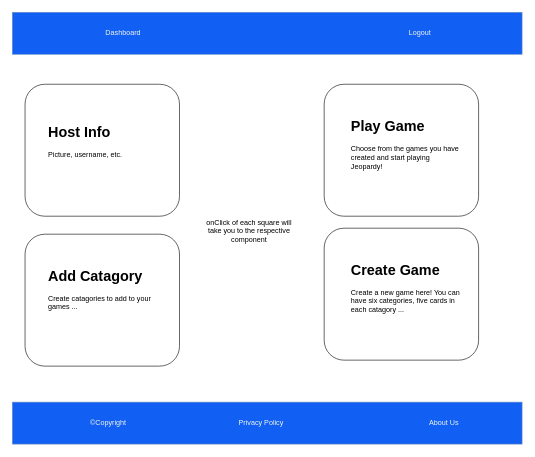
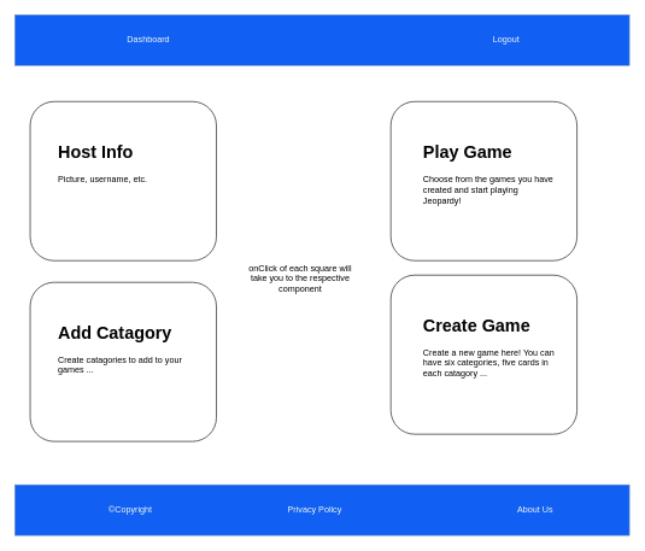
  <mxCell id="0" />
  <mxCell id="1" parent="0" />
  <mxCell id="2" value="" style="rounded=0;whiteSpace=wrap;html=1;fillColor=#115FF3;strokeColor=#6c8ebf;" parent="1" vertex="1"><mxGeometry width="850" height="70" as="geometry" x="20" y="20" /></mxCell>
  <mxCell id="3" value="Dashboard" style="text;html=1;strokeColor=none;fillColor=none;align=center;verticalAlign=middle;whiteSpace=wrap;rounded=0;fontColor=#F1F8F0;" parent="1" vertex="1"><mxGeometry x="160" y="40" width="90" height="30" as="geometry" /></mxCell>
  <mxCell id="4" value="Logout" style="text;html=1;strokeColor=none;fillColor=none;align=center;verticalAlign=middle;whiteSpace=wrap;rounded=0;fontColor=#F1F8F0;" parent="1" vertex="1"><mxGeometry x="670" y="40" width="60" height="30" as="geometry" /></mxCell>
  <mxCell id="5" value="" style="rounded=1;whiteSpace=wrap;html=1;" parent="1" vertex="1"><mxGeometry x="540" y="380" width="257.5" height="220" as="geometry" /></mxCell>
  <mxCell id="6" value="" style="rounded=1;whiteSpace=wrap;html=1;" parent="1" vertex="1"><mxGeometry x="540" y="140" width="257.5" height="220" as="geometry" /></mxCell>
  <mxCell id="7" value="&lt;h1&gt;Create Game&lt;/h1&gt;&lt;p&gt;Create a new game here! You can have six categories, five cards in each catagory ...&lt;/p&gt;" style="text;html=1;strokeColor=none;fillColor=none;spacing=5;spacingTop=-20;whiteSpace=wrap;overflow=hidden;rounded=0;" parent="1" vertex="1"><mxGeometry x="580" y="430" width="190" height="120" as="geometry" /></mxCell>
  <mxCell id="8" value="&lt;h1&gt;Play Game&lt;/h1&gt;&lt;p&gt;Choose from the games you have created and start playing Jeopardy!&lt;/p&gt;" style="text;html=1;strokeColor=none;fillColor=none;spacing=5;spacingTop=-20;whiteSpace=wrap;overflow=hidden;rounded=0;" parent="1" vertex="1"><mxGeometry x="580" y="190" width="190" height="120" as="geometry" /></mxCell>
  <mxCell id="9" value="onClick of each square will take you to the respective component" style="text;html=1;strokeColor=none;fillColor=none;align=center;verticalAlign=middle;whiteSpace=wrap;rounded=0;" parent="1" vertex="1"><mxGeometry x="330" y="370" width="170" height="30" as="geometry" /></mxCell>
  <mxCell id="10" value="" style="rounded=0;whiteSpace=wrap;html=1;fillColor=#115FF3;strokeColor=#6c8ebf;fontColor=#F1F8F0;" parent="1" vertex="1"><mxGeometry y="670" width="850" height="70" as="geometry" x="20" /></mxCell>
  <mxCell id="11" value="About Us" style="text;html=1;strokeColor=none;fillColor=none;align=center;verticalAlign=middle;whiteSpace=wrap;rounded=0;fontColor=#F1F8F0;" parent="1" vertex="1"><mxGeometry x="710" y="690" width="60" height="30" as="geometry" /></mxCell>
  <mxCell id="12" value="Privacy Policy" style="text;html=1;strokeColor=none;fillColor=none;align=center;verticalAlign=middle;whiteSpace=wrap;rounded=0;fontColor=#F1F8F0;" parent="1" vertex="1"><mxGeometry x="395" y="690" width="80" height="30" as="geometry" /></mxCell>
  <mxCell id="13" value="©Copyright" style="text;html=1;strokeColor=none;fillColor=none;align=center;verticalAlign=middle;whiteSpace=wrap;rounded=0;fontColor=#F1F8F0;" parent="1" vertex="1"><mxGeometry x="140" y="690" width="80" height="30" as="geometry" /></mxCell>
  <mxCell id="14" value="" style="rounded=1;whiteSpace=wrap;html=1;" vertex="1" parent="1"><mxGeometry x="41.25" y="390" width="257.5" height="220" as="geometry" /></mxCell>
  <mxCell id="15" value="&lt;h1&gt;Add Catagory&lt;/h1&gt;&lt;p&gt;Create catagories to add to your games ...&lt;/p&gt;" style="text;html=1;strokeColor=none;fillColor=none;spacing=5;spacingTop=-20;whiteSpace=wrap;overflow=hidden;rounded=0;" vertex="1" parent="1"><mxGeometry x="75" y="440" width="190" height="120" as="geometry" /></mxCell>
  <mxCell id="16" value="" style="rounded=1;whiteSpace=wrap;html=1;" vertex="1" parent="1"><mxGeometry x="41.25" y="140" width="257.5" height="220" as="geometry" /></mxCell>
- <mxCell id="17" value="&lt;h1&gt;Host Info&lt;/h1&gt;&lt;p&gt;Picture, username, etc.&lt;/p&gt;" style="text;html=1;strokeColor=none;fillColor=none;spacing=5;spacingTop=-20;whiteSpace=wrap;overflow=hidden;rounded=0;" vertex="1" parent="1"><mxGeometry x="75" y="200" width="190" height="120" as="geometry" /></mxCell>
+ <mxCell id="17" value="&lt;h1&gt;Host Info&lt;/h1&gt;&lt;p&gt;Picture, username, etc.&lt;/p&gt;" style="text;html=1;strokeColor=none;fillColor=none;spacing=5;spacingTop=-20;whiteSpace=wrap;overflow=hidden;rounded=0;" vertex="1" parent="1"><mxGeometry x="75" y="190" width="190" height="120" as="geometry" /></mxCell>
